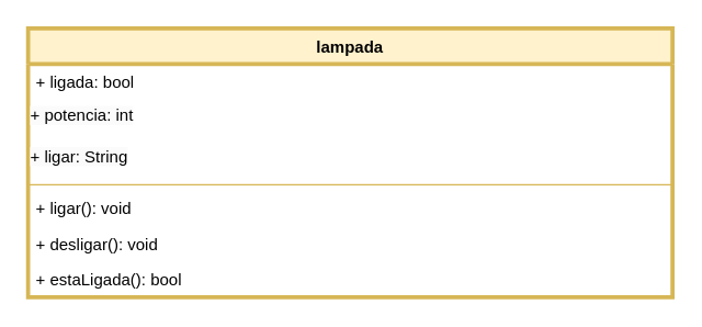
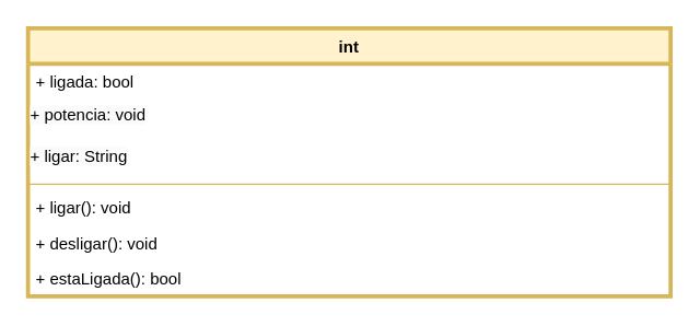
  <mxCell id="0" />
  <mxCell id="1" parent="0" />
- <mxCell id="2" value="lampada" style="swimlane;fontStyle=1;align=center;verticalAlign=top;childLayout=stackLayout;horizontal=1;startSize=26;horizontalStack=0;resizeParent=1;resizeParentMax=0;resizeLast=0;collapsible=1;marginBottom=0;whiteSpace=wrap;html=1;strokeWidth=3;perimeterSpacing=1;fillColor=#fff2cc;strokeColor=#d6b656;" vertex="1" parent="1"><mxGeometry x="20" y="20" width="470" height="196" as="geometry" /></mxCell>
+ <mxCell id="2" value="int" style="swimlane;fontStyle=1;align=center;verticalAlign=top;childLayout=stackLayout;horizontal=1;startSize=26;horizontalStack=0;resizeParent=1;resizeParentMax=0;resizeLast=0;collapsible=1;marginBottom=0;whiteSpace=wrap;html=1;strokeWidth=3;perimeterSpacing=1;fillColor=#fff2cc;strokeColor=#d6b656;" vertex="1" parent="1"><mxGeometry x="20" y="20" width="470" height="196" as="geometry" /></mxCell>
  <mxCell id="3" value="+ ligada: bool" style="text;strokeColor=none;fillColor=none;align=left;verticalAlign=top;spacingLeft=4;spacingRight=4;overflow=hidden;rotatable=0;points=[[0,0.5],[1,0.5]];portConstraint=eastwest;whiteSpace=wrap;html=1;" vertex="1" parent="2"><mxGeometry y="26" width="470" height="24" as="geometry" /></mxCell>
- <mxCell id="4" value="&lt;span style=&quot;color: rgb(0, 0, 0); font-family: Helvetica; font-size: 12px; font-style: normal; font-variant-ligatures: normal; font-variant-caps: normal; font-weight: 400; letter-spacing: normal; orphans: 2; text-align: left; text-indent: 0px; text-transform: none; widows: 2; word-spacing: 0px; -webkit-text-stroke-width: 0px; background-color: rgb(251, 251, 251); text-decoration-thickness: initial; text-decoration-style: initial; text-decoration-color: initial; float: none; display: inline !important;&quot;&gt;+ potencia: int&lt;/span&gt;" style="text;whiteSpace=wrap;html=1;" vertex="1" parent="2"><mxGeometry y="50" width="470" height="30" as="geometry" /></mxCell>
+ <mxCell id="4" value="&lt;span style=&quot;color: rgb(0, 0, 0); font-family: Helvetica; font-size: 12px; font-style: normal; font-variant-ligatures: normal; font-variant-caps: normal; font-weight: 400; letter-spacing: normal; orphans: 2; text-align: left; text-indent: 0px; text-transform: none; widows: 2; word-spacing: 0px; -webkit-text-stroke-width: 0px; background-color: rgb(251, 251, 251); text-decoration-thickness: initial; text-decoration-style: initial; text-decoration-color: initial; float: none; display: inline !important;&quot;&gt;+ potencia: void&lt;/span&gt;" style="text;whiteSpace=wrap;html=1;" vertex="1" parent="2"><mxGeometry y="50" width="470" height="30" as="geometry" /></mxCell>
  <mxCell id="5" value="&lt;span style=&quot;color: rgb(0, 0, 0); font-family: Helvetica; font-size: 12px; font-style: normal; font-variant-ligatures: normal; font-variant-caps: normal; font-weight: 400; letter-spacing: normal; orphans: 2; text-align: left; text-indent: 0px; text-transform: none; widows: 2; word-spacing: 0px; -webkit-text-stroke-width: 0px; background-color: rgb(251, 251, 251); text-decoration-thickness: initial; text-decoration-style: initial; text-decoration-color: initial; float: none; display: inline !important;&quot;&gt;+ ligar: String&lt;/span&gt;" style="text;whiteSpace=wrap;html=1;" vertex="1" parent="2"><mxGeometry y="80" width="470" height="30" as="geometry" /></mxCell>
  <mxCell id="6" value="" style="line;strokeWidth=1;fillColor=none;align=left;verticalAlign=middle;spacingTop=-1;spacingLeft=3;spacingRight=3;rotatable=0;labelPosition=right;points=[];portConstraint=eastwest;strokeColor=inherit;" vertex="1" parent="2"><mxGeometry y="110" width="470" height="8" as="geometry" /></mxCell>
  <mxCell id="7" value="+ ligar(): void" style="text;strokeColor=none;fillColor=none;align=left;verticalAlign=top;spacingLeft=4;spacingRight=4;overflow=hidden;rotatable=0;points=[[0,0.5],[1,0.5]];portConstraint=eastwest;whiteSpace=wrap;html=1;" vertex="1" parent="2"><mxGeometry y="118" width="470" height="26" as="geometry" /></mxCell>
  <mxCell id="8" value="+ desligar(): void" style="text;strokeColor=none;fillColor=none;align=left;verticalAlign=top;spacingLeft=4;spacingRight=4;overflow=hidden;rotatable=0;points=[[0,0.5],[1,0.5]];portConstraint=eastwest;whiteSpace=wrap;html=1;" vertex="1" parent="2"><mxGeometry y="144" width="470" height="26" as="geometry" /></mxCell>
  <mxCell id="9" value="+ estaLigada(): bool" style="text;strokeColor=none;fillColor=none;align=left;verticalAlign=top;spacingLeft=4;spacingRight=4;overflow=hidden;rotatable=0;points=[[0,0.5],[1,0.5]];portConstraint=eastwest;whiteSpace=wrap;html=1;" vertex="1" parent="2"><mxGeometry y="170" width="470" height="26" as="geometry" /></mxCell>
